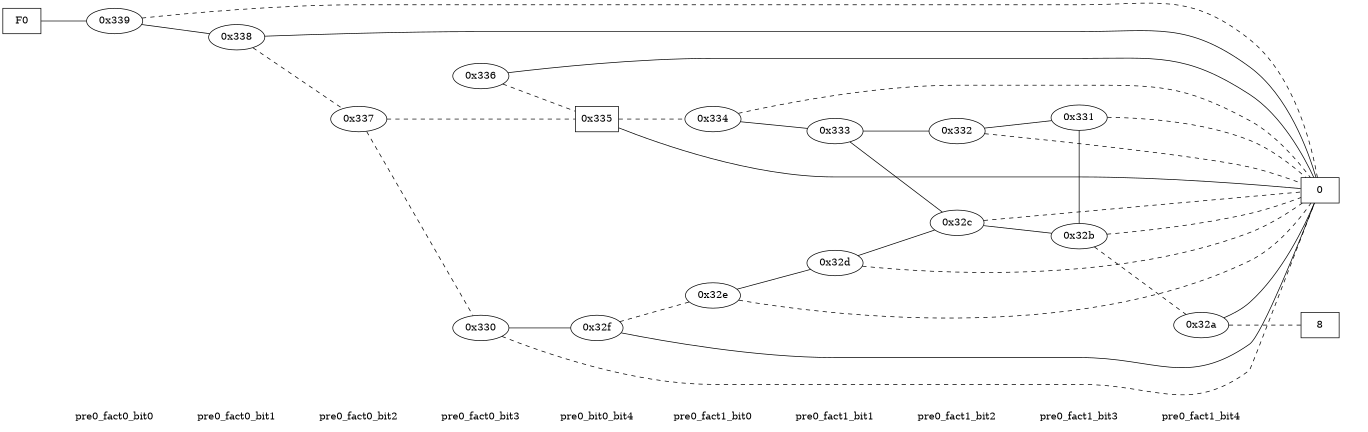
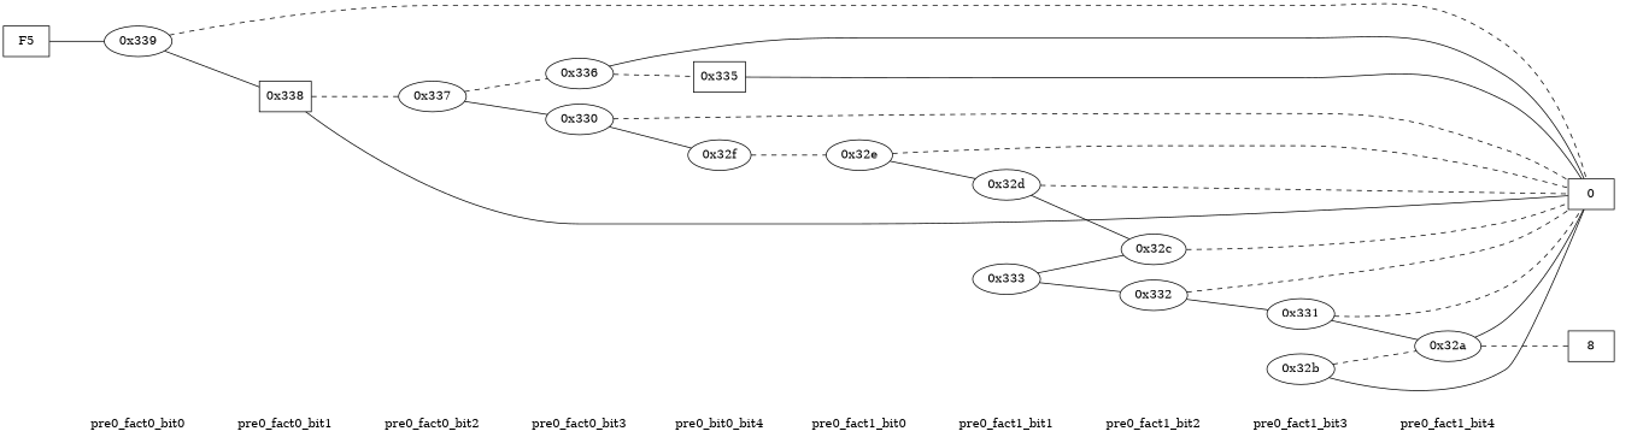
  digraph {
    rankdir=LR
    edge [dir=none]
    "CONST NODES" [shape=plaintext style=invis]
    " pre0_fact0_bit0 " [shape=plaintext]
    " pre0_fact0_bit1 " [shape=plaintext]
    " pre0_fact0_bit2 " [shape=plaintext]
    " pre0_fact0_bit3 " [shape=plaintext]
    n6 [label=pre0_bit0_bit4 shape=plaintext]
    " pre0_fact1_bit0 " [shape=plaintext]
    " pre0_fact1_bit1 " [shape=plaintext]
    " pre0_fact1_bit2 " [shape=plaintext]
    " pre0_fact1_bit3 " [shape=plaintext]
    " pre0_fact1_bit4 " [shape=plaintext]
-   F0 [shape=box]
+   F0 [shape=box label=F5]
    "0x339"
-   "0x338"
+   "0x338" [shape=box]
    "0x337"
    "0x330"
    "0x336"
    "0x32f"
    "0x335" [shape=box]
    "0x32e"
-   "0x334"
    "0x333"
    "0x32d"
    "0x32c"
    "0x332"
    "0x32b"
    "0x331"
    "0x32a"
    n29 [label=0 shape=box]
    n30 [label=8 shape=box]
    subgraph sub_1 {
      "CONST NODES"
      " pre0_fact0_bit0 "
      " pre0_fact0_bit1 "
      " pre0_fact0_bit2 "
      " pre0_fact0_bit3 "
      n6
      " pre0_fact1_bit0 "
      " pre0_fact1_bit1 "
      " pre0_fact1_bit2 "
      " pre0_fact1_bit3 "
      " pre0_fact1_bit4 "
    }
    subgraph sub_2 {
      rank=same
      F0
    }
    subgraph sub_3 {
      rank=same
      " pre0_fact0_bit0 "
      "0x339"
    }
    subgraph sub_4 {
      rank=same
      " pre0_fact0_bit1 "
      "0x338"
    }
    subgraph sub_5 {
      rank=same
      " pre0_fact0_bit2 "
      "0x337"
    }
    subgraph sub_6 {
      rank=same
      " pre0_fact0_bit3 "
      "0x330"
      "0x336"
    }
    subgraph sub_7 {
      rank=same
      n6
      "0x32f"
      "0x335"
    }
    subgraph sub_8 {
      rank=same
      " pre0_fact1_bit0 "
      "0x32e"
-     "0x334"
    }
    subgraph sub_9 {
      rank=same
      " pre0_fact1_bit1 "
      "0x333"
      "0x32d"
    }
    subgraph sub_10 {
      rank=same
      " pre0_fact1_bit2 "
      "0x32c"
      "0x332"
    }
    subgraph sub_11 {
      rank=same
      " pre0_fact1_bit3 "
      "0x32b"
      "0x331"
    }
    subgraph sub_12 {
      rank=same
      " pre0_fact1_bit4 "
      "0x32a"
    }
    subgraph sub_13 {
      rank=same
      "CONST NODES"
      subgraph sub_14 {
        rank=same
        n29
        n30
      }
    }
    " pre0_fact0_bit0 " -> " pre0_fact0_bit1 " [style=invis]
    " pre0_fact0_bit1 " -> " pre0_fact0_bit2 " [style=invis]
    " pre0_fact0_bit2 " -> " pre0_fact0_bit3 " [style=invis]
    " pre0_fact0_bit3 " -> n6 [style=invis]
    n6 -> " pre0_fact1_bit0 " [style=invis]
    " pre0_fact1_bit0 " -> " pre0_fact1_bit1 " [style=invis]
    " pre0_fact1_bit1 " -> " pre0_fact1_bit2 " [style=invis]
    " pre0_fact1_bit2 " -> " pre0_fact1_bit3 " [style=invis]
    " pre0_fact1_bit3 " -> " pre0_fact1_bit4 " [style=invis]
    " pre0_fact1_bit4 " -> "CONST NODES" [style=invis]
    F0 -> "0x339" [style=solid]
    "0x339" -> "0x338"
    "0x339" -> n29 [style=dashed]
    "0x338" -> "0x337" [style=dashed]
    "0x338" -> n29
-   "0x337" -> "0x330" [style=dashed]
-   "0x337" -> "0x335" [style=dashed]
+   "0x337" -> "0x330"
+   "0x337" -> "0x336" [style=dashed]
    "0x330" -> "0x32f"
    "0x330" -> n29 [style=dashed]
    "0x336" -> "0x335" [style=dashed]
    "0x336" -> n29
    "0x32f" -> "0x32e" [style=dashed]
-   "0x32f" -> n29
-   "0x335" -> "0x334" [style=dashed]
    "0x335" -> n29
    "0x32e" -> "0x32d"
    "0x32e" -> n29 [style=dashed]
-   "0x334" -> "0x333"
-   "0x334" -> n29 [style=dashed]
    "0x333" -> "0x32c"
    "0x333" -> "0x332" [style=solid]
    "0x32d" -> "0x32c"
    "0x32d" -> n29 [style=dashed]
-   "0x32c" -> "0x32b"
    "0x32c" -> n29 [style=dashed]
    "0x332" -> "0x331"
    "0x332" -> n29 [style=dashed]
    "0x32b" -> "0x32a" [style=dashed]
-   "0x32b" -> n29 [style=dashed]
-   "0x331" -> "0x32b"
+   "0x32b" -> n29
+   "0x331" -> "0x32a"
    "0x331" -> n29 [style=dashed]
    "0x32a" -> n29
    "0x32a" -> n30 [style=dashed]
  }
